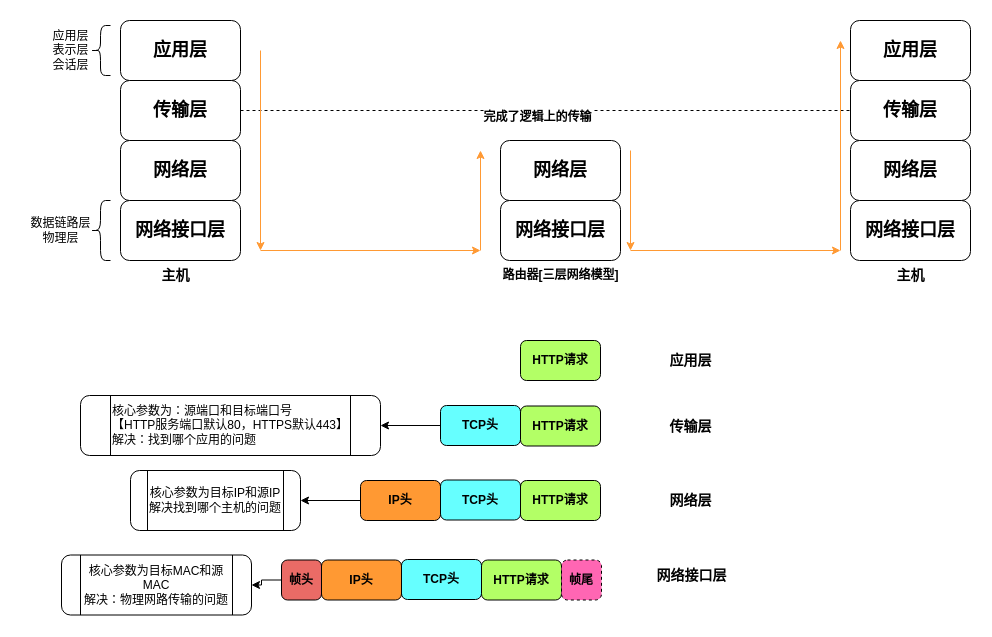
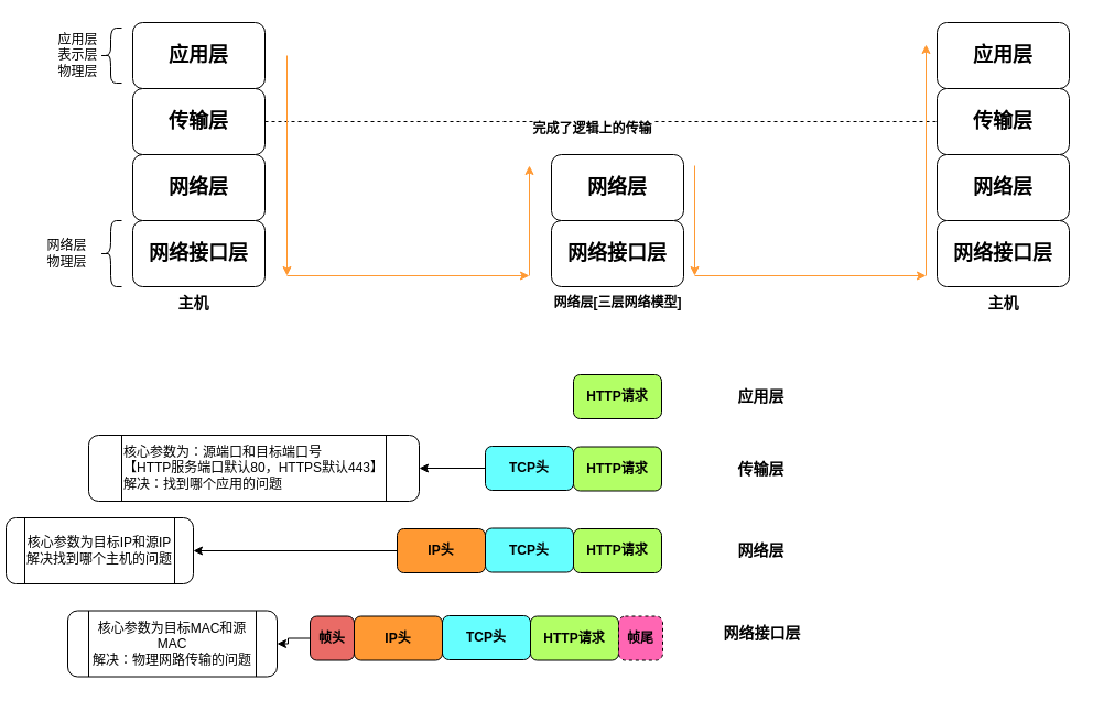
  <mxCell id="0" />
  <mxCell id="1" parent="0" />
  <mxCell id="2" value="" style="group" vertex="1" connectable="0" parent="1"><mxGeometry x="40" y="20" width="70" height="60" as="geometry" /></mxCell>
  <mxCell id="3" value="" style="shape=curlyBracket;whiteSpace=wrap;html=1;rounded=1;labelPosition=left;verticalLabelPosition=middle;align=right;verticalAlign=middle;" vertex="1" parent="2"><mxGeometry x="50" y="5" width="20" height="50" as="geometry" /></mxCell>
- <mxCell id="4" value="应用层&lt;br&gt;表示层&lt;br&gt;会话层" style="text;html=1;align=center;verticalAlign=middle;resizable=0;points=[];autosize=1;strokeColor=none;fillColor=none;" vertex="1" parent="2"><mxGeometry width="60" height="60" as="geometry" /></mxCell>
+ <mxCell id="4" value="应用层&lt;br&gt;表示层&lt;br&gt;物理层" style="text;html=1;align=center;verticalAlign=middle;resizable=0;points=[];autosize=1;strokeColor=none;fillColor=none;" vertex="1" parent="2"><mxGeometry width="60" height="60" as="geometry" /></mxCell>
  <mxCell id="5" value="" style="group" vertex="1" connectable="0" parent="1"><mxGeometry x="20" y="200" width="90" height="60" as="geometry" /></mxCell>
  <mxCell id="6" value="" style="shape=curlyBracket;whiteSpace=wrap;html=1;rounded=1;labelPosition=left;verticalLabelPosition=middle;align=right;verticalAlign=middle;" vertex="1" parent="5"><mxGeometry x="70" width="20" height="60" as="geometry" /></mxCell>
- <mxCell id="7" value="数据链路层&lt;br&gt;物理层" style="text;html=1;align=center;verticalAlign=middle;resizable=0;points=[];autosize=1;strokeColor=none;fillColor=none;" vertex="1" parent="5"><mxGeometry y="10" width="80" height="40" as="geometry" /></mxCell>
+ <mxCell id="7" value="网络层&lt;br&gt;物理层" style="text;html=1;align=center;verticalAlign=middle;resizable=0;points=[];autosize=1;strokeColor=none;fillColor=none;" vertex="1" parent="5"><mxGeometry y="10" width="80" height="40" as="geometry" /></mxCell>
  <mxCell id="8" value="" style="group" vertex="1" connectable="0" parent="1"><mxGeometry x="120" y="20" width="120" height="270" as="geometry" /></mxCell>
  <mxCell id="9" value="" style="group" vertex="1" connectable="0" parent="8"><mxGeometry width="120" height="240" as="geometry" /></mxCell>
  <mxCell id="10" value="&lt;font style=&quot;font-size: 18px;&quot;&gt;&lt;b&gt;&lt;font style=&quot;&quot;&gt;应用&lt;/font&gt;层&lt;/b&gt;&lt;/font&gt;" style="rounded=1;whiteSpace=wrap;html=1;" vertex="1" parent="9"><mxGeometry width="120" height="60" as="geometry" /></mxCell>
  <mxCell id="11" value="&lt;span style=&quot;font-size: 18px;&quot;&gt;&lt;b&gt;传输层&lt;/b&gt;&lt;/span&gt;" style="rounded=1;whiteSpace=wrap;html=1;" vertex="1" parent="9"><mxGeometry y="60" width="120" height="60" as="geometry" /></mxCell>
  <mxCell id="12" value="&lt;b style=&quot;font-size: 18px;&quot;&gt;网络层&lt;/b&gt;" style="rounded=1;whiteSpace=wrap;html=1;" vertex="1" parent="9"><mxGeometry y="120" width="120" height="60" as="geometry" /></mxCell>
  <mxCell id="13" value="&lt;span style=&quot;font-size: 18px;&quot;&gt;&lt;b&gt;网络接口层&lt;/b&gt;&lt;/span&gt;" style="rounded=1;whiteSpace=wrap;html=1;" vertex="1" parent="9"><mxGeometry y="180" width="120" height="60" as="geometry" /></mxCell>
  <mxCell id="14" value="&lt;b&gt;&lt;font style=&quot;font-size: 14px;&quot;&gt;主机&lt;/font&gt;&lt;/b&gt;" style="text;html=1;align=center;verticalAlign=middle;resizable=0;points=[];autosize=1;strokeColor=none;fillColor=none;" vertex="1" parent="8"><mxGeometry x="30" y="240" width="50" height="30" as="geometry" /></mxCell>
  <mxCell id="15" value="" style="group" vertex="1" connectable="0" parent="1"><mxGeometry x="490" y="140" width="140" height="150" as="geometry" /></mxCell>
  <mxCell id="16" value="" style="group" vertex="1" connectable="0" parent="15"><mxGeometry x="10" width="120" height="120" as="geometry" /></mxCell>
  <mxCell id="17" value="&lt;span style=&quot;font-size: 18px;&quot;&gt;&lt;b&gt;网络接口层&lt;/b&gt;&lt;/span&gt;" style="rounded=1;whiteSpace=wrap;html=1;" vertex="1" parent="16"><mxGeometry y="60" width="120" height="60" as="geometry" /></mxCell>
  <mxCell id="18" value="&lt;b style=&quot;font-size: 18px;&quot;&gt;网络层&lt;/b&gt;" style="rounded=1;whiteSpace=wrap;html=1;" vertex="1" parent="16"><mxGeometry width="120" height="60" as="geometry" /></mxCell>
- <mxCell id="19" value="&lt;b&gt;路由器[三层网络模型]&lt;/b&gt;" style="text;html=1;align=center;verticalAlign=middle;resizable=0;points=[];autosize=1;strokeColor=none;fillColor=none;" vertex="1" parent="15"><mxGeometry y="120" width="140" height="30" as="geometry" /></mxCell>
+ <mxCell id="19" value="&lt;b&gt;网络层[三层网络模型]&lt;/b&gt;" style="text;html=1;align=center;verticalAlign=middle;resizable=0;points=[];autosize=1;strokeColor=none;fillColor=none;" vertex="1" parent="15"><mxGeometry y="120" width="140" height="30" as="geometry" /></mxCell>
  <mxCell id="20" value="" style="group" vertex="1" connectable="0" parent="1"><mxGeometry x="850" y="20" width="120" height="270" as="geometry" /></mxCell>
  <mxCell id="21" value="" style="group" vertex="1" connectable="0" parent="20"><mxGeometry width="120" height="240" as="geometry" /></mxCell>
  <mxCell id="22" value="&lt;font style=&quot;font-size: 18px;&quot;&gt;&lt;b&gt;&lt;font style=&quot;&quot;&gt;应用&lt;/font&gt;层&lt;/b&gt;&lt;/font&gt;" style="rounded=1;whiteSpace=wrap;html=1;" vertex="1" parent="21"><mxGeometry width="120" height="60" as="geometry" /></mxCell>
  <mxCell id="23" value="&lt;span style=&quot;font-size: 18px;&quot;&gt;&lt;b&gt;传输层&lt;/b&gt;&lt;/span&gt;" style="rounded=1;whiteSpace=wrap;html=1;" vertex="1" parent="21"><mxGeometry y="60" width="120" height="60" as="geometry" /></mxCell>
  <mxCell id="24" value="&lt;span style=&quot;font-size: 18px;&quot;&gt;&lt;b&gt;网络层&lt;/b&gt;&lt;/span&gt;" style="rounded=1;whiteSpace=wrap;html=1;" vertex="1" parent="21"><mxGeometry y="120" width="120" height="60" as="geometry" /></mxCell>
  <mxCell id="25" value="&lt;span style=&quot;font-size: 18px;&quot;&gt;&lt;b&gt;网络接口层&lt;/b&gt;&lt;/span&gt;" style="rounded=1;whiteSpace=wrap;html=1;" vertex="1" parent="21"><mxGeometry y="180" width="120" height="60" as="geometry" /></mxCell>
  <mxCell id="26" value="&lt;font style=&quot;font-size: 14px;&quot;&gt;&lt;b&gt;主机&lt;/b&gt;&lt;/font&gt;" style="text;html=1;align=center;verticalAlign=middle;resizable=0;points=[];autosize=1;strokeColor=none;fillColor=none;" vertex="1" parent="20"><mxGeometry x="35" y="240" width="50" height="30" as="geometry" /></mxCell>
  <mxCell id="27" value="" style="endArrow=none;dashed=1;html=1;rounded=0;exitX=1;exitY=0.5;exitDx=0;exitDy=0;entryX=0;entryY=0.5;entryDx=0;entryDy=0;" edge="1" parent="1" source="11" target="23"><mxGeometry width="50" height="50" relative="1" as="geometry"><mxPoint x="440" y="50" as="sourcePoint" /><mxPoint x="490" y="0" as="targetPoint" /></mxGeometry></mxCell>
  <mxCell id="28" value="Text" style="edgeLabel;html=1;align=center;verticalAlign=middle;resizable=0;points=[];" vertex="1" connectable="0" parent="27"><mxGeometry x="-0.022" y="-4" relative="1" as="geometry"><mxPoint as="offset" /></mxGeometry></mxCell>
  <mxCell id="29" value="&lt;font style=&quot;font-size: 12px;&quot;&gt;&lt;b&gt;完成了逻辑上的传输&lt;/b&gt;&lt;/font&gt;" style="edgeLabel;html=1;align=center;verticalAlign=middle;resizable=0;points=[];" vertex="1" connectable="0" parent="27"><mxGeometry x="-0.028" y="-6" relative="1" as="geometry"><mxPoint as="offset" /></mxGeometry></mxCell>
  <mxCell id="30" value="" style="endArrow=classic;html=1;rounded=0;strokeColor=#FF9933;" edge="1" parent="1"><mxGeometry width="50" height="50" relative="1" as="geometry"><mxPoint x="260" y="50" as="sourcePoint" /><mxPoint x="260" y="250" as="targetPoint" /></mxGeometry></mxCell>
  <mxCell id="31" value="" style="endArrow=classic;html=1;rounded=0;strokeColor=#FF9933;" edge="1" parent="1"><mxGeometry width="50" height="50" relative="1" as="geometry"><mxPoint x="260" y="250" as="sourcePoint" /><mxPoint x="480" y="250" as="targetPoint" /></mxGeometry></mxCell>
  <mxCell id="32" value="" style="endArrow=classic;html=1;rounded=0;strokeColor=#FF9933;" edge="1" parent="1"><mxGeometry width="50" height="50" relative="1" as="geometry"><mxPoint x="480" y="250" as="sourcePoint" /><mxPoint x="480" y="150" as="targetPoint" /></mxGeometry></mxCell>
  <mxCell id="33" value="" style="endArrow=classic;html=1;rounded=0;strokeColor=#FF9933;" edge="1" parent="1"><mxGeometry width="50" height="50" relative="1" as="geometry"><mxPoint x="630" y="150" as="sourcePoint" /><mxPoint x="630" y="250" as="targetPoint" /></mxGeometry></mxCell>
  <mxCell id="34" value="" style="endArrow=classic;html=1;rounded=0;strokeColor=#FF9933;" edge="1" parent="1"><mxGeometry width="50" height="50" relative="1" as="geometry"><mxPoint x="630" y="250" as="sourcePoint" /><mxPoint x="840" y="250" as="targetPoint" /></mxGeometry></mxCell>
  <mxCell id="35" value="" style="endArrow=classic;html=1;rounded=0;strokeColor=#FF9933;" edge="1" parent="1"><mxGeometry width="50" height="50" relative="1" as="geometry"><mxPoint x="840" y="250" as="sourcePoint" /><mxPoint x="840" y="40" as="targetPoint" /></mxGeometry></mxCell>
  <mxCell id="36" value="&lt;b&gt;HTTP请求&lt;/b&gt;" style="rounded=1;whiteSpace=wrap;html=1;fillColor=#B3FF66;" vertex="1" parent="1"><mxGeometry x="520" y="340" width="80" height="40" as="geometry" /></mxCell>
  <mxCell id="37" value="&lt;b&gt;HTTP请求&lt;/b&gt;" style="rounded=1;whiteSpace=wrap;html=1;fillColor=#B3FF66;" vertex="1" parent="1"><mxGeometry x="520" y="405.5" width="80" height="40" as="geometry" /></mxCell>
  <mxCell id="38" value="" style="edgeStyle=orthogonalEdgeStyle;rounded=0;orthogonalLoop=1;jettySize=auto;html=1;" edge="1" parent="1" source="39" target="54"><mxGeometry relative="1" as="geometry" /></mxCell>
  <mxCell id="39" value="&lt;b&gt;TCP头&lt;/b&gt;" style="rounded=1;whiteSpace=wrap;html=1;fillColor=#66FFFF;" vertex="1" parent="1"><mxGeometry x="440" y="405" width="80" height="40" as="geometry" /></mxCell>
  <mxCell id="40" value="&lt;b&gt;HTTP请求&lt;/b&gt;" style="rounded=1;whiteSpace=wrap;html=1;fillColor=#B3FF66;" vertex="1" parent="1"><mxGeometry x="520" y="480" width="80" height="40" as="geometry" /></mxCell>
  <mxCell id="41" value="&lt;b&gt;TCP头&lt;/b&gt;" style="rounded=1;whiteSpace=wrap;html=1;fillColor=#66FFFF;" vertex="1" parent="1"><mxGeometry x="440" y="479.5" width="80" height="40" as="geometry" /></mxCell>
  <mxCell id="42" value="" style="edgeStyle=orthogonalEdgeStyle;rounded=0;orthogonalLoop=1;jettySize=auto;html=1;" edge="1" parent="1" source="43" target="55"><mxGeometry relative="1" as="geometry" /></mxCell>
  <mxCell id="43" value="&lt;b&gt;IP头&lt;/b&gt;" style="rounded=1;whiteSpace=wrap;html=1;fillColor=#FF9933;" vertex="1" parent="1"><mxGeometry x="360" y="480" width="80" height="40" as="geometry" /></mxCell>
  <mxCell id="44" value="&lt;b&gt;HTTP请求&lt;/b&gt;" style="rounded=1;whiteSpace=wrap;html=1;fillColor=#B3FF66;" vertex="1" parent="1"><mxGeometry x="481" y="559.5" width="80" height="40" as="geometry" /></mxCell>
  <mxCell id="45" value="&lt;b&gt;TCP头&lt;/b&gt;" style="rounded=1;whiteSpace=wrap;html=1;fillColor=#66FFFF;" vertex="1" parent="1"><mxGeometry x="401" y="559" width="80" height="40" as="geometry" /></mxCell>
  <mxCell id="46" value="&lt;b&gt;IP头&lt;/b&gt;" style="rounded=1;whiteSpace=wrap;html=1;fillColor=#FF9933;" vertex="1" parent="1"><mxGeometry x="321" y="559.5" width="80" height="40" as="geometry" /></mxCell>
  <mxCell id="47" value="" style="edgeStyle=orthogonalEdgeStyle;rounded=0;orthogonalLoop=1;jettySize=auto;html=1;" edge="1" parent="1" source="48" target="56"><mxGeometry relative="1" as="geometry" /></mxCell>
  <mxCell id="48" value="&lt;b&gt;帧头&lt;/b&gt;&lt;span style=&quot;color: rgba(0, 0, 0, 0); font-family: monospace; font-size: 0px; text-align: start; text-wrap: nowrap;&quot;&gt;%3CmxGraphModel%3E%3Croot%3E%3CmxCell%20id%3D%220%22%2F%3E%3CmxCell%20id%3D%221%22%20parent%3D%220%22%2F%3E%3CmxCell%20id%3D%222%22%20value%3D%22%26lt%3Bb%26gt%3BIP%E5%A4%B4%26lt%3B%2Fb%26gt%3B%22%20style%3D%22rounded%3D1%3BwhiteSpace%3Dwrap%3Bhtml%3D1%3B%22%20vertex%3D%221%22%20parent%3D%221%22%3E%3CmxGeometry%20x%3D%22380%22%20y%3D%22780.5%22%20width%3D%2280%22%20height%3D%2240%22%20as%3D%22geometry%22%2F%3E%3C%2FmxCell%3E%3C%2Froot%3E%3C%2FmxGraphModel%3E&lt;/span&gt;" style="rounded=1;whiteSpace=wrap;html=1;fillColor=#EA6B66;" vertex="1" parent="1"><mxGeometry x="281" y="559.5" width="40" height="40" as="geometry" /></mxCell>
  <mxCell id="49" value="&lt;b&gt;帧尾&lt;/b&gt;" style="rounded=1;whiteSpace=wrap;html=1;fillColor=#FF66B3;dashed=1;" vertex="1" parent="1"><mxGeometry x="561" y="559.5" width="40" height="40" as="geometry" /></mxCell>
  <mxCell id="50" value="&lt;b&gt;&lt;font style=&quot;font-size: 14px;&quot;&gt;应用层&lt;/font&gt;&lt;/b&gt;" style="text;html=1;align=center;verticalAlign=middle;resizable=0;points=[];autosize=1;strokeColor=none;fillColor=none;" vertex="1" parent="1"><mxGeometry x="655" y="345" width="70" height="30" as="geometry" /></mxCell>
  <mxCell id="51" value="&lt;b&gt;&lt;font style=&quot;font-size: 14px;&quot;&gt;传输层&lt;/font&gt;&lt;/b&gt;" style="text;html=1;align=center;verticalAlign=middle;resizable=0;points=[];autosize=1;strokeColor=none;fillColor=none;" vertex="1" parent="1"><mxGeometry x="655" y="410.5" width="70" height="30" as="geometry" /></mxCell>
  <mxCell id="52" value="&lt;b&gt;&lt;font style=&quot;font-size: 14px;&quot;&gt;网络层&lt;/font&gt;&lt;/b&gt;" style="text;html=1;align=center;verticalAlign=middle;resizable=0;points=[];autosize=1;strokeColor=none;fillColor=none;" vertex="1" parent="1"><mxGeometry x="655" y="485" width="70" height="30" as="geometry" /></mxCell>
  <mxCell id="53" value="&lt;b&gt;&lt;font style=&quot;font-size: 14px;&quot;&gt;网络接口层&lt;/font&gt;&lt;/b&gt;" style="text;html=1;align=center;verticalAlign=middle;resizable=0;points=[];autosize=1;strokeColor=none;fillColor=none;" vertex="1" parent="1"><mxGeometry x="646" y="559.5" width="90" height="30" as="geometry" /></mxCell>
  <mxCell id="54" value="核心参数为：源端口和目标端口号&lt;br&gt;【HTTP服务端口默认80，HTTPS默认443】&lt;br&gt;解决：找到哪个应用的问题" style="shape=process;whiteSpace=wrap;html=1;backgroundOutline=1;fillColor=#FFFFFF;rounded=1;align=left;" vertex="1" parent="1"><mxGeometry x="80" y="395" width="300" height="60" as="geometry" /></mxCell>
- <mxCell id="55" value="核心参数为目标IP和源IP&lt;br&gt;解决找到哪个主机的问题" style="shape=process;whiteSpace=wrap;html=1;backgroundOutline=1;fillColor=#FFFFFF;rounded=1;" vertex="1" parent="1"><mxGeometry x="130" y="470" width="170" height="60" as="geometry" /></mxCell>
+ <mxCell id="55" value="核心参数为目标IP和源IP&lt;br&gt;解决找到哪个主机的问题" style="shape=process;whiteSpace=wrap;html=1;backgroundOutline=1;fillColor=#FFFFFF;rounded=1;" vertex="1" parent="1"><mxGeometry x="5" y="470" width="170" height="60" as="geometry" /></mxCell>
  <mxCell id="56" value="核心参数为目标MAC和源MAC&lt;br&gt;解决：物理网路传输的问题" style="shape=process;whiteSpace=wrap;html=1;backgroundOutline=1;fillColor=#FFFFFF;rounded=1;" vertex="1" parent="1"><mxGeometry x="61" y="554.5" width="190" height="60" as="geometry" /></mxCell>
